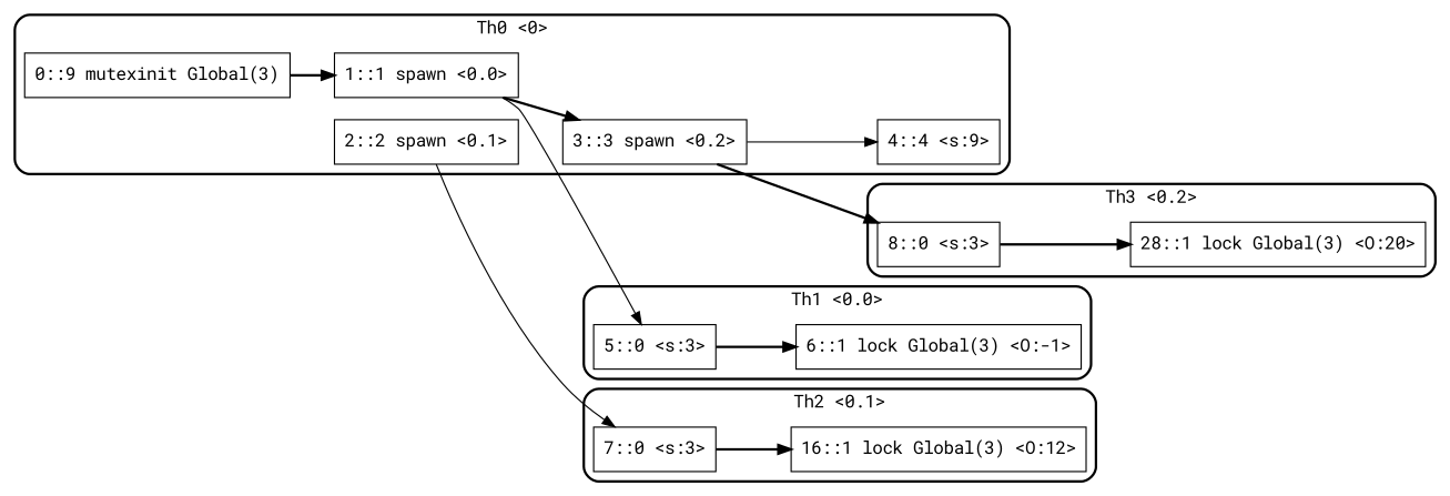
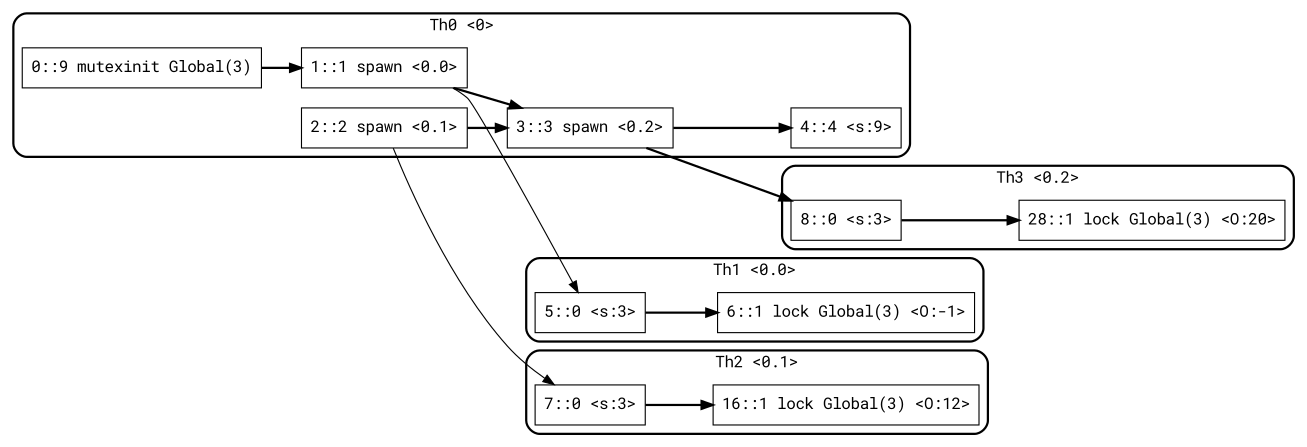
  digraph {
    fontname="Roboto Mono"
    rankdir=LR
    node [fontname="Roboto Mono" shape=rectangle]
    edge [fontname="Roboto Mono" style=bold]
    n1 [label="0::9 mutexinit Global(3)"]
    n2 [label="1::1 spawn <0.0>"]
    n3 [label="2::2 spawn <0.1>"]
    n4 [label="3::3 spawn <0.2>"]
    n5 [label="4::4 <s:9>"]
    n6 [label="5::0 <s:3>"]
    n7 [label="6::1 lock Global(3) <O:-1>"]
    n8 [label="7::0 <s:3>"]
    n9 [label="16::1 lock Global(3) <O:12>"]
    n10 [label="8::0 <s:3>"]
    n11 [label="28::1 lock Global(3) <O:20>"]
    subgraph cluster_1 {
      label="Th0 <0>"
      style="bold,rounded"
      n1
      n2
      n3
      n4
      n5
    }
    subgraph cluster_2 {
      label="Th1 <0.0>"
      style="bold,rounded"
      n6
      n7
    }
    subgraph cluster_3 {
      label="Th2 <0.1>"
      style="bold,rounded"
      n8
      n9
    }
    subgraph cluster_4 {
      label="Th3 <0.2>"
      style="bold,rounded"
      n10
      n11
    }
    n1 -> n2
    n2 -> n4
    n2 -> n6 [style=""]
+   n3 -> n4
    n3 -> n8 [style=""]
-   n4 -> n5 [style=solid]
+   n4 -> n5
    n4 -> n10
    n6 -> n7
    n8 -> n9
    n10 -> n11
  }
